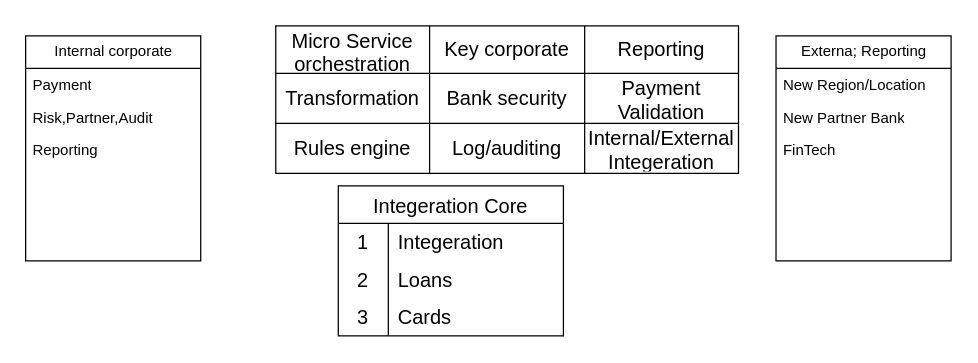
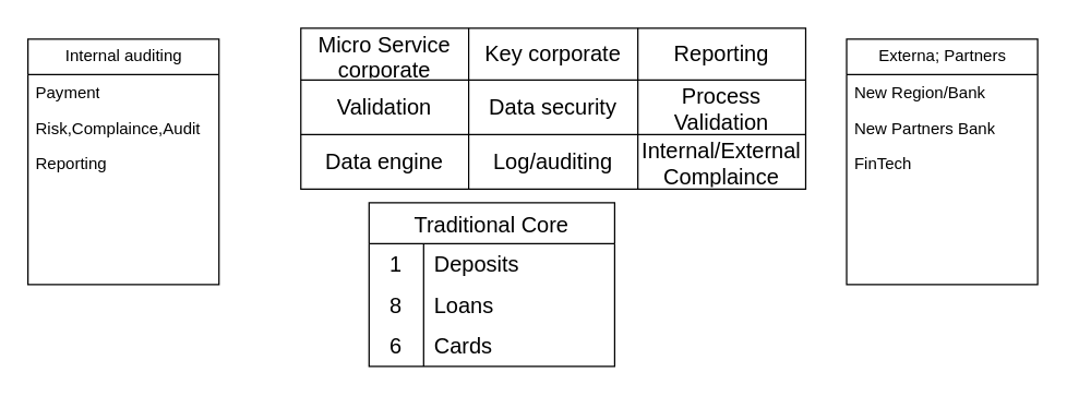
  <mxCell id="0" />
  <mxCell id="1" parent="0" />
- <mxCell id="2" value="Internal corporate" style="swimlane;fontStyle=0;childLayout=stackLayout;horizontal=1;startSize=26;fillColor=none;horizontalStack=0;resizeParent=1;resizeParentMax=0;resizeLast=0;collapsible=1;marginBottom=0;html=1;" vertex="1" parent="1"><mxGeometry x="20" y="28" width="140" height="180" as="geometry" /></mxCell>
+ <mxCell id="2" value="Internal auditing" style="swimlane;fontStyle=0;childLayout=stackLayout;horizontal=1;startSize=26;fillColor=none;horizontalStack=0;resizeParent=1;resizeParentMax=0;resizeLast=0;collapsible=1;marginBottom=0;html=1;" vertex="1" parent="1"><mxGeometry x="20" y="28" width="140" height="180" as="geometry" /></mxCell>
  <mxCell id="3" value="Payment" style="text;strokeColor=none;fillColor=none;align=left;verticalAlign=top;spacingLeft=4;spacingRight=4;overflow=hidden;rotatable=0;points=[[0,0.5],[1,0.5]];portConstraint=eastwest;whiteSpace=wrap;html=1;" vertex="1" parent="2"><mxGeometry y="26" width="140" height="26" as="geometry" /></mxCell>
- <mxCell id="4" value="Risk,Partner,Audit" style="text;strokeColor=none;fillColor=none;align=left;verticalAlign=top;spacingLeft=4;spacingRight=4;overflow=hidden;rotatable=0;points=[[0,0.5],[1,0.5]];portConstraint=eastwest;whiteSpace=wrap;html=1;" vertex="1" parent="2"><mxGeometry y="52" width="140" height="26" as="geometry" /></mxCell>
+ <mxCell id="4" value="Risk,Complaince,Audit" style="text;strokeColor=none;fillColor=none;align=left;verticalAlign=top;spacingLeft=4;spacingRight=4;overflow=hidden;rotatable=0;points=[[0,0.5],[1,0.5]];portConstraint=eastwest;whiteSpace=wrap;html=1;" vertex="1" parent="2"><mxGeometry y="52" width="140" height="26" as="geometry" /></mxCell>
  <mxCell id="5" value="Reporting" style="text;strokeColor=none;fillColor=none;align=left;verticalAlign=top;spacingLeft=4;spacingRight=4;overflow=hidden;rotatable=0;points=[[0,0.5],[1,0.5]];portConstraint=eastwest;whiteSpace=wrap;html=1;" vertex="1" parent="2"><mxGeometry y="78" width="140" height="102" as="geometry" /></mxCell>
- <mxCell id="6" value="Externa; Reporting" style="swimlane;fontStyle=0;childLayout=stackLayout;horizontal=1;startSize=26;fillColor=none;horizontalStack=0;resizeParent=1;resizeParentMax=0;resizeLast=0;collapsible=1;marginBottom=0;html=1;" vertex="1" parent="1"><mxGeometry x="620" y="28" width="140" height="180" as="geometry" /></mxCell>
- <mxCell id="7" value="New Region/Location" style="text;strokeColor=none;fillColor=none;align=left;verticalAlign=top;spacingLeft=4;spacingRight=4;overflow=hidden;rotatable=0;points=[[0,0.5],[1,0.5]];portConstraint=eastwest;whiteSpace=wrap;html=1;" vertex="1" parent="6"><mxGeometry y="26" width="140" height="26" as="geometry" /></mxCell>
- <mxCell id="8" value="New Partner Bank" style="text;strokeColor=none;fillColor=none;align=left;verticalAlign=top;spacingLeft=4;spacingRight=4;overflow=hidden;rotatable=0;points=[[0,0.5],[1,0.5]];portConstraint=eastwest;whiteSpace=wrap;html=1;" vertex="1" parent="6"><mxGeometry y="52" width="140" height="26" as="geometry" /></mxCell>
+ <mxCell id="6" value="Externa; Partners" style="swimlane;fontStyle=0;childLayout=stackLayout;horizontal=1;startSize=26;fillColor=none;horizontalStack=0;resizeParent=1;resizeParentMax=0;resizeLast=0;collapsible=1;marginBottom=0;html=1;" vertex="1" parent="1"><mxGeometry x="620" y="28" width="140" height="180" as="geometry" /></mxCell>
+ <mxCell id="7" value="New Region/Bank" style="text;strokeColor=none;fillColor=none;align=left;verticalAlign=top;spacingLeft=4;spacingRight=4;overflow=hidden;rotatable=0;points=[[0,0.5],[1,0.5]];portConstraint=eastwest;whiteSpace=wrap;html=1;" vertex="1" parent="6"><mxGeometry y="26" width="140" height="26" as="geometry" /></mxCell>
+ <mxCell id="8" value="New Partners Bank" style="text;strokeColor=none;fillColor=none;align=left;verticalAlign=top;spacingLeft=4;spacingRight=4;overflow=hidden;rotatable=0;points=[[0,0.5],[1,0.5]];portConstraint=eastwest;whiteSpace=wrap;html=1;" vertex="1" parent="6"><mxGeometry y="52" width="140" height="26" as="geometry" /></mxCell>
  <mxCell id="9" value="FinTech" style="text;strokeColor=none;fillColor=none;align=left;verticalAlign=top;spacingLeft=4;spacingRight=4;overflow=hidden;rotatable=0;points=[[0,0.5],[1,0.5]];portConstraint=eastwest;whiteSpace=wrap;html=1;" vertex="1" parent="6"><mxGeometry y="78" width="140" height="102" as="geometry" /></mxCell>
  <mxCell id="10" value="" style="shape=table;startSize=0;container=1;collapsible=0;childLayout=tableLayout;fontSize=16;" vertex="1" parent="1"><mxGeometry x="220" y="20" width="370" height="118" as="geometry" /></mxCell>
  <mxCell id="11" value="" style="shape=tableRow;horizontal=0;startSize=0;swimlaneHead=0;swimlaneBody=0;strokeColor=inherit;top=0;left=0;bottom=0;right=0;collapsible=0;dropTarget=0;fillColor=none;points=[[0,0.5],[1,0.5]];portConstraint=eastwest;fontSize=16;" vertex="1" parent="10"><mxGeometry width="370" height="38" as="geometry" /></mxCell>
- <mxCell id="12" value="Micro Service orchestration" style="shape=partialRectangle;html=1;whiteSpace=wrap;connectable=0;strokeColor=inherit;overflow=hidden;fillColor=none;top=0;left=0;bottom=0;right=0;pointerEvents=1;fontSize=16;" vertex="1" parent="11"><mxGeometry width="123" height="38" as="geometry"><mxRectangle width="123" height="38" as="alternateBounds" /></mxGeometry></mxCell>
+ <mxCell id="12" value="Micro Service corporate" style="shape=partialRectangle;html=1;whiteSpace=wrap;connectable=0;strokeColor=inherit;overflow=hidden;fillColor=none;top=0;left=0;bottom=0;right=0;pointerEvents=1;fontSize=16;" vertex="1" parent="11"><mxGeometry width="123" height="38" as="geometry"><mxRectangle width="123" height="38" as="alternateBounds" /></mxGeometry></mxCell>
  <mxCell id="13" value="Key corporate" style="shape=partialRectangle;html=1;whiteSpace=wrap;connectable=0;strokeColor=inherit;overflow=hidden;fillColor=none;top=0;left=0;bottom=0;right=0;pointerEvents=1;fontSize=16;" vertex="1" parent="11"><mxGeometry x="123" width="124" height="38" as="geometry"><mxRectangle width="124" height="38" as="alternateBounds" /></mxGeometry></mxCell>
  <mxCell id="14" value="Reporting" style="shape=partialRectangle;html=1;whiteSpace=wrap;connectable=0;strokeColor=inherit;overflow=hidden;fillColor=none;top=0;left=0;bottom=0;right=0;pointerEvents=1;fontSize=16;" vertex="1" parent="11"><mxGeometry x="247" width="123" height="38" as="geometry"><mxRectangle width="123" height="38" as="alternateBounds" /></mxGeometry></mxCell>
  <mxCell id="15" value="" style="shape=tableRow;horizontal=0;startSize=0;swimlaneHead=0;swimlaneBody=0;strokeColor=inherit;top=0;left=0;bottom=0;right=0;collapsible=0;dropTarget=0;fillColor=none;points=[[0,0.5],[1,0.5]];portConstraint=eastwest;fontSize=16;" vertex="1" parent="10"><mxGeometry y="38" width="370" height="40" as="geometry" /></mxCell>
- <mxCell id="16" value="Transformation" style="shape=partialRectangle;html=1;whiteSpace=wrap;connectable=0;strokeColor=inherit;overflow=hidden;fillColor=none;top=0;left=0;bottom=0;right=0;pointerEvents=1;fontSize=16;" vertex="1" parent="15"><mxGeometry width="123" height="40" as="geometry"><mxRectangle width="123" height="40" as="alternateBounds" /></mxGeometry></mxCell>
- <mxCell id="17" value="Bank security" style="shape=partialRectangle;html=1;whiteSpace=wrap;connectable=0;strokeColor=inherit;overflow=hidden;fillColor=none;top=0;left=0;bottom=0;right=0;pointerEvents=1;fontSize=16;" vertex="1" parent="15"><mxGeometry x="123" width="124" height="40" as="geometry"><mxRectangle width="124" height="40" as="alternateBounds" /></mxGeometry></mxCell>
- <mxCell id="18" value="Payment Validation" style="shape=partialRectangle;html=1;whiteSpace=wrap;connectable=0;strokeColor=inherit;overflow=hidden;fillColor=none;top=0;left=0;bottom=0;right=0;pointerEvents=1;fontSize=16;" vertex="1" parent="15"><mxGeometry x="247" width="123" height="40" as="geometry"><mxRectangle width="123" height="40" as="alternateBounds" /></mxGeometry></mxCell>
+ <mxCell id="16" value="Validation" style="shape=partialRectangle;html=1;whiteSpace=wrap;connectable=0;strokeColor=inherit;overflow=hidden;fillColor=none;top=0;left=0;bottom=0;right=0;pointerEvents=1;fontSize=16;" vertex="1" parent="15"><mxGeometry width="123" height="40" as="geometry"><mxRectangle width="123" height="40" as="alternateBounds" /></mxGeometry></mxCell>
+ <mxCell id="17" value="Data security" style="shape=partialRectangle;html=1;whiteSpace=wrap;connectable=0;strokeColor=inherit;overflow=hidden;fillColor=none;top=0;left=0;bottom=0;right=0;pointerEvents=1;fontSize=16;" vertex="1" parent="15"><mxGeometry x="123" width="124" height="40" as="geometry"><mxRectangle width="124" height="40" as="alternateBounds" /></mxGeometry></mxCell>
+ <mxCell id="18" value="Process Validation" style="shape=partialRectangle;html=1;whiteSpace=wrap;connectable=0;strokeColor=inherit;overflow=hidden;fillColor=none;top=0;left=0;bottom=0;right=0;pointerEvents=1;fontSize=16;" vertex="1" parent="15"><mxGeometry x="247" width="123" height="40" as="geometry"><mxRectangle width="123" height="40" as="alternateBounds" /></mxGeometry></mxCell>
  <mxCell id="19" value="" style="shape=tableRow;horizontal=0;startSize=0;swimlaneHead=0;swimlaneBody=0;strokeColor=inherit;top=0;left=0;bottom=0;right=0;collapsible=0;dropTarget=0;fillColor=none;points=[[0,0.5],[1,0.5]];portConstraint=eastwest;fontSize=16;" vertex="1" parent="10"><mxGeometry y="78" width="370" height="40" as="geometry" /></mxCell>
- <mxCell id="20" value="Rules engine" style="shape=partialRectangle;html=1;whiteSpace=wrap;connectable=0;strokeColor=inherit;overflow=hidden;fillColor=none;top=0;left=0;bottom=0;right=0;pointerEvents=1;fontSize=16;" vertex="1" parent="19"><mxGeometry width="123" height="40" as="geometry"><mxRectangle width="123" height="40" as="alternateBounds" /></mxGeometry></mxCell>
+ <mxCell id="20" value="Data engine" style="shape=partialRectangle;html=1;whiteSpace=wrap;connectable=0;strokeColor=inherit;overflow=hidden;fillColor=none;top=0;left=0;bottom=0;right=0;pointerEvents=1;fontSize=16;" vertex="1" parent="19"><mxGeometry width="123" height="40" as="geometry"><mxRectangle width="123" height="40" as="alternateBounds" /></mxGeometry></mxCell>
  <mxCell id="21" value="Log/auditing" style="shape=partialRectangle;html=1;whiteSpace=wrap;connectable=0;strokeColor=inherit;overflow=hidden;fillColor=none;top=0;left=0;bottom=0;right=0;pointerEvents=1;fontSize=16;" vertex="1" parent="19"><mxGeometry x="123" width="124" height="40" as="geometry"><mxRectangle width="124" height="40" as="alternateBounds" /></mxGeometry></mxCell>
- <mxCell id="22" value="Internal/External Integeration" style="shape=partialRectangle;html=1;whiteSpace=wrap;connectable=0;strokeColor=inherit;overflow=hidden;fillColor=none;top=0;left=0;bottom=0;right=0;pointerEvents=1;fontSize=16;" vertex="1" parent="19"><mxGeometry x="247" width="123" height="40" as="geometry"><mxRectangle width="123" height="40" as="alternateBounds" /></mxGeometry></mxCell>
- <mxCell id="23" value="Integeration Core" style="shape=table;startSize=30;container=1;collapsible=0;childLayout=tableLayout;fixedRows=1;rowLines=0;fontStyle=0;strokeColor=default;fontSize=16;" vertex="1" parent="1"><mxGeometry x="270" y="148" width="180" height="120" as="geometry" /></mxCell>
+ <mxCell id="22" value="Internal/External Complaince" style="shape=partialRectangle;html=1;whiteSpace=wrap;connectable=0;strokeColor=inherit;overflow=hidden;fillColor=none;top=0;left=0;bottom=0;right=0;pointerEvents=1;fontSize=16;" vertex="1" parent="19"><mxGeometry x="247" width="123" height="40" as="geometry"><mxRectangle width="123" height="40" as="alternateBounds" /></mxGeometry></mxCell>
+ <mxCell id="23" value="Traditional Core" style="shape=table;startSize=30;container=1;collapsible=0;childLayout=tableLayout;fixedRows=1;rowLines=0;fontStyle=0;strokeColor=default;fontSize=16;" vertex="1" parent="1"><mxGeometry x="270" y="148" width="180" height="120" as="geometry" /></mxCell>
  <mxCell id="24" value="" style="shape=tableRow;horizontal=0;startSize=0;swimlaneHead=0;swimlaneBody=0;top=0;left=0;bottom=0;right=0;collapsible=0;dropTarget=0;fillColor=none;points=[[0,0.5],[1,0.5]];portConstraint=eastwest;strokeColor=inherit;fontSize=16;" vertex="1" parent="23"><mxGeometry y="30" width="180" height="30" as="geometry" /></mxCell>
  <mxCell id="25" value="1" style="shape=partialRectangle;html=1;whiteSpace=wrap;connectable=0;fillColor=none;top=0;left=0;bottom=0;right=0;overflow=hidden;pointerEvents=1;strokeColor=inherit;fontSize=16;" vertex="1" parent="24"><mxGeometry width="40" height="30" as="geometry"><mxRectangle width="40" height="30" as="alternateBounds" /></mxGeometry></mxCell>
- <mxCell id="26" value="Integeration" style="shape=partialRectangle;html=1;whiteSpace=wrap;connectable=0;fillColor=none;top=0;left=0;bottom=0;right=0;align=left;spacingLeft=6;overflow=hidden;strokeColor=inherit;fontSize=16;" vertex="1" parent="24"><mxGeometry x="40" width="140" height="30" as="geometry"><mxRectangle width="140" height="30" as="alternateBounds" /></mxGeometry></mxCell>
+ <mxCell id="26" value="Deposits" style="shape=partialRectangle;html=1;whiteSpace=wrap;connectable=0;fillColor=none;top=0;left=0;bottom=0;right=0;align=left;spacingLeft=6;overflow=hidden;strokeColor=inherit;fontSize=16;" vertex="1" parent="24"><mxGeometry x="40" width="140" height="30" as="geometry"><mxRectangle width="140" height="30" as="alternateBounds" /></mxGeometry></mxCell>
  <mxCell id="27" value="" style="shape=tableRow;horizontal=0;startSize=0;swimlaneHead=0;swimlaneBody=0;top=0;left=0;bottom=0;right=0;collapsible=0;dropTarget=0;fillColor=none;points=[[0,0.5],[1,0.5]];portConstraint=eastwest;strokeColor=inherit;fontSize=16;" vertex="1" parent="23"><mxGeometry y="60" width="180" height="30" as="geometry" /></mxCell>
- <mxCell id="28" value="2" style="shape=partialRectangle;html=1;whiteSpace=wrap;connectable=0;fillColor=none;top=0;left=0;bottom=0;right=0;overflow=hidden;strokeColor=inherit;fontSize=16;" vertex="1" parent="27"><mxGeometry width="40" height="30" as="geometry"><mxRectangle width="40" height="30" as="alternateBounds" /></mxGeometry></mxCell>
+ <mxCell id="28" value="8" style="shape=partialRectangle;html=1;whiteSpace=wrap;connectable=0;fillColor=none;top=0;left=0;bottom=0;right=0;overflow=hidden;strokeColor=inherit;fontSize=16;" vertex="1" parent="27"><mxGeometry width="40" height="30" as="geometry"><mxRectangle width="40" height="30" as="alternateBounds" /></mxGeometry></mxCell>
  <mxCell id="29" value="Loans" style="shape=partialRectangle;html=1;whiteSpace=wrap;connectable=0;fillColor=none;top=0;left=0;bottom=0;right=0;align=left;spacingLeft=6;overflow=hidden;strokeColor=inherit;fontSize=16;" vertex="1" parent="27"><mxGeometry x="40" width="140" height="30" as="geometry"><mxRectangle width="140" height="30" as="alternateBounds" /></mxGeometry></mxCell>
  <mxCell id="30" value="" style="shape=tableRow;horizontal=0;startSize=0;swimlaneHead=0;swimlaneBody=0;top=0;left=0;bottom=0;right=0;collapsible=0;dropTarget=0;fillColor=none;points=[[0,0.5],[1,0.5]];portConstraint=eastwest;strokeColor=inherit;fontSize=16;" vertex="1" parent="23"><mxGeometry y="90" width="180" height="30" as="geometry" /></mxCell>
- <mxCell id="31" value="3" style="shape=partialRectangle;html=1;whiteSpace=wrap;connectable=0;fillColor=none;top=0;left=0;bottom=0;right=0;overflow=hidden;strokeColor=inherit;fontSize=16;" vertex="1" parent="30"><mxGeometry width="40" height="30" as="geometry"><mxRectangle width="40" height="30" as="alternateBounds" /></mxGeometry></mxCell>
+ <mxCell id="31" value="6" style="shape=partialRectangle;html=1;whiteSpace=wrap;connectable=0;fillColor=none;top=0;left=0;bottom=0;right=0;overflow=hidden;strokeColor=inherit;fontSize=16;" vertex="1" parent="30"><mxGeometry width="40" height="30" as="geometry"><mxRectangle width="40" height="30" as="alternateBounds" /></mxGeometry></mxCell>
  <mxCell id="32" value="Cards" style="shape=partialRectangle;html=1;whiteSpace=wrap;connectable=0;fillColor=none;top=0;left=0;bottom=0;right=0;align=left;spacingLeft=6;overflow=hidden;strokeColor=inherit;fontSize=16;" vertex="1" parent="30"><mxGeometry x="40" width="140" height="30" as="geometry"><mxRectangle width="140" height="30" as="alternateBounds" /></mxGeometry></mxCell>
